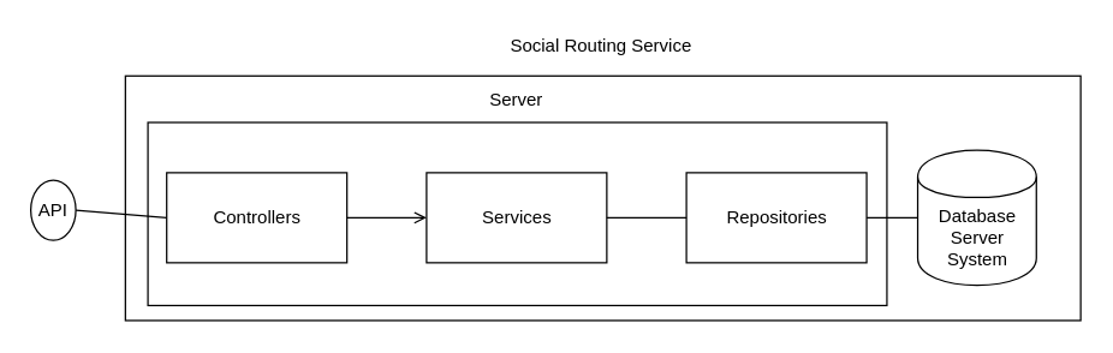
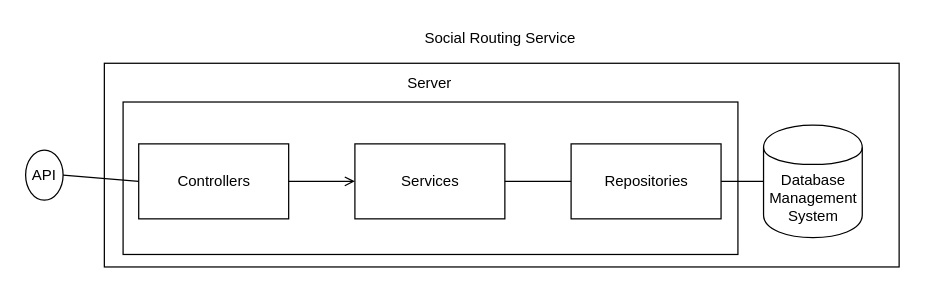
  <mxCell id="0" />
  <mxCell id="1" parent="0" />
  <mxCell id="2" value="" style="rounded=0;whiteSpace=wrap;html=1;" vertex="1" parent="1"><mxGeometry x="83" y="50" width="636" height="163" as="geometry" /></mxCell>
  <mxCell id="3" value="" style="rounded=0;whiteSpace=wrap;html=1;" vertex="1" parent="1"><mxGeometry x="98" y="81" width="492" height="122" as="geometry" /></mxCell>
  <mxCell id="4" value="API" style="ellipse;whiteSpace=wrap;html=1;aspect=fixed;" vertex="1" parent="1"><mxGeometry x="20" y="119.5" width="30" height="40" as="geometry" /></mxCell>
  <mxCell id="5" value="Social Routing Service" style="text;html=1;strokeColor=none;fillColor=none;align=center;verticalAlign=middle;whiteSpace=wrap;rounded=0;" vertex="1" parent="1"><mxGeometry x="320" y="20" width="160" height="20" as="geometry" /></mxCell>
  <mxCell id="6" value="" style="endArrow=none;html=1;entryX=1;entryY=0.5;entryDx=0;entryDy=0;exitX=0;exitY=0.5;exitDx=0;exitDy=0;" edge="1" parent="1" source="9" target="4"><mxGeometry width="50" height="50" relative="1" as="geometry"><mxPoint x="17" y="440" as="sourcePoint" /><mxPoint x="67" y="390" as="targetPoint" /></mxGeometry></mxCell>
- <mxCell id="7" value="Database Server System" style="shape=cylinder;whiteSpace=wrap;html=1;boundedLbl=1;backgroundOutline=1;" vertex="1" parent="1"><mxGeometry x="610.5" y="99.5" width="79" height="90" as="geometry" /></mxCell>
+ <mxCell id="7" value="Database Management System" style="shape=cylinder;whiteSpace=wrap;html=1;boundedLbl=1;backgroundOutline=1;" vertex="1" parent="1"><mxGeometry x="610.5" y="99.5" width="79" height="90" as="geometry" /></mxCell>
  <mxCell id="8" value="" style="endArrow=none;html=1;entryX=1;entryY=0.5;entryDx=0;entryDy=0;exitX=0;exitY=0.5;exitDx=0;exitDy=0;" edge="1" parent="1" source="7" target="11"><mxGeometry width="50" height="50" relative="1" as="geometry"><mxPoint x="566.5" y="234.5" as="sourcePoint" /><mxPoint x="616.5" y="184.5" as="targetPoint" /></mxGeometry></mxCell>
  <mxCell id="9" value="Controllers" style="rounded=0;whiteSpace=wrap;html=1;" vertex="1" parent="1"><mxGeometry x="110.5" y="114.5" width="120" height="60" as="geometry" /></mxCell>
  <mxCell id="10" value="Services" style="rounded=0;whiteSpace=wrap;html=1;" vertex="1" parent="1"><mxGeometry x="283.5" y="114.5" width="120" height="60" as="geometry" /></mxCell>
  <mxCell id="11" value="Repositories" style="rounded=0;whiteSpace=wrap;html=1;" vertex="1" parent="1"><mxGeometry x="456.5" y="114.5" width="120" height="60" as="geometry" /></mxCell>
  <mxCell id="12" value="" style="endArrow=open;html=1;entryX=0;entryY=0.5;entryDx=0;entryDy=0;exitX=1;exitY=0.5;exitDx=0;exitDy=0;" edge="1" parent="1" source="9" target="10"><mxGeometry width="50" height="50" relative="1" as="geometry"><mxPoint x="106.5" y="239.5" as="sourcePoint" /><mxPoint x="156.5" y="189.5" as="targetPoint" /></mxGeometry></mxCell>
  <mxCell id="13" value="" style="endArrow=none;html=1;entryX=0;entryY=0.5;entryDx=0;entryDy=0;exitX=1;exitY=0.5;exitDx=0;exitDy=0;" edge="1" parent="1" source="10" target="11"><mxGeometry width="50" height="50" relative="1" as="geometry"><mxPoint x="406.5" y="229.5" as="sourcePoint" /><mxPoint x="456.5" y="179.5" as="targetPoint" /></mxGeometry></mxCell>
  <mxCell id="14" value="Server" style="text;html=1;strokeColor=none;fillColor=none;align=center;verticalAlign=middle;whiteSpace=wrap;rounded=0;" vertex="1" parent="1"><mxGeometry x="319" y="56" width="49" height="20" as="geometry" /></mxCell>
